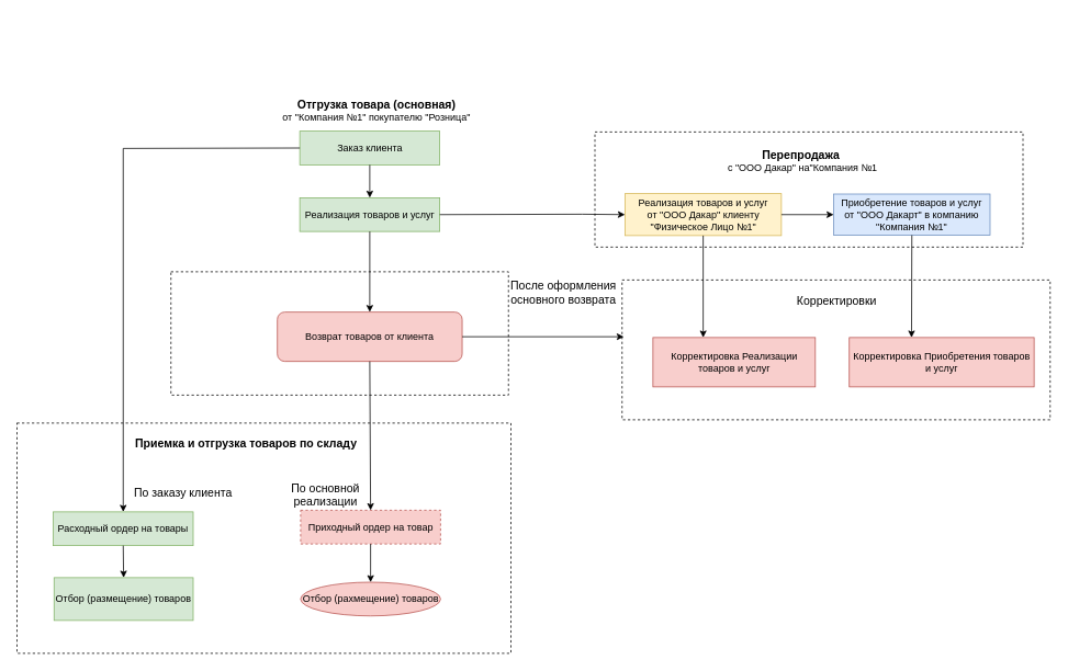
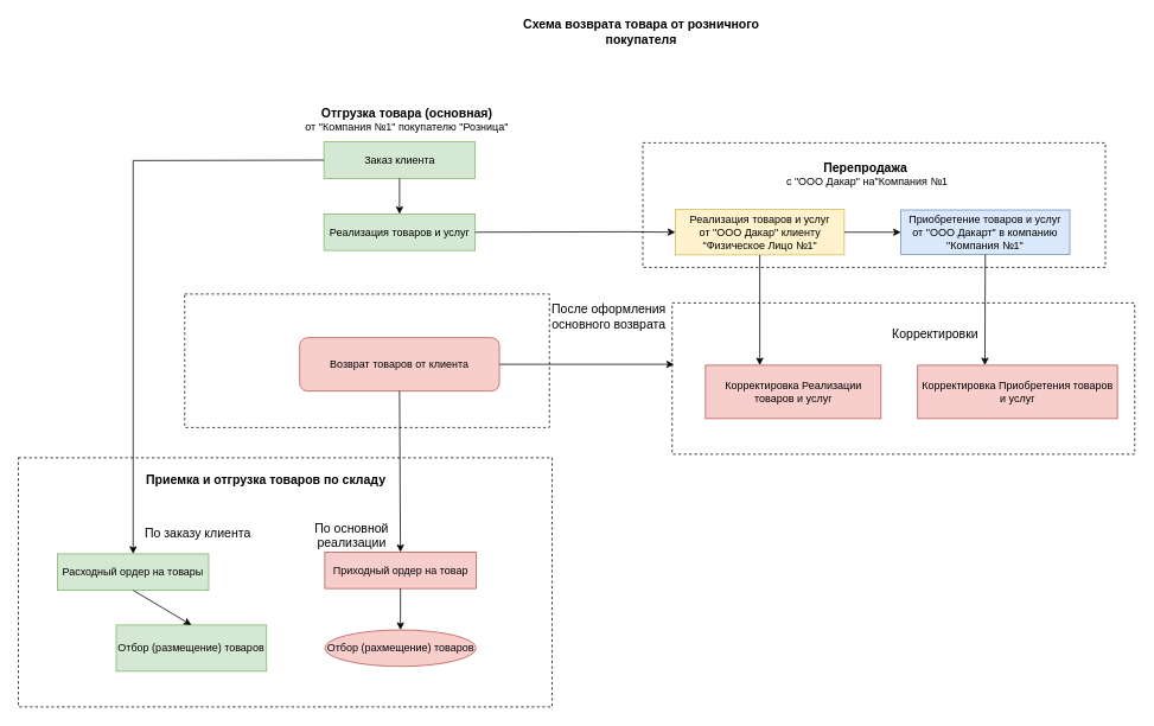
  <mxCell id="0" />
  <mxCell id="1" parent="0" />
  <mxCell id="2" value="" style="rounded=0;whiteSpace=wrap;html=1;dashed=1;" vertex="1" parent="1"><mxGeometry x="20" y="514" width="600" height="280" as="geometry" /></mxCell>
  <mxCell id="3" value="" style="rounded=0;whiteSpace=wrap;html=1;dashed=1;" vertex="1" parent="1"><mxGeometry x="755" y="340" width="520" height="170" as="geometry" /></mxCell>
  <mxCell id="4" value="" style="rounded=0;whiteSpace=wrap;html=1;dashed=1;" vertex="1" parent="1"><mxGeometry x="207" y="330" width="410" height="150" as="geometry" /></mxCell>
  <mxCell id="5" value="" style="rounded=0;whiteSpace=wrap;html=1;dashed=1;" vertex="1" parent="1"><mxGeometry x="722" y="160" width="520" height="140" as="geometry" /></mxCell>
+ <mxCell id="6" value="&lt;b&gt;&lt;font style=&quot;font-size: 14px;&quot;&gt;Схема возврата товара от розничного покупателя&lt;/font&gt;&lt;/b&gt;" style="text;html=1;align=center;verticalAlign=middle;whiteSpace=wrap;rounded=0;" vertex="1" parent="1"><mxGeometry x="561" y="20" width="319" height="30" as="geometry" /></mxCell>
  <mxCell id="7" value="Заказ клиента" style="rounded=0;whiteSpace=wrap;html=1;fillColor=#d5e8d4;strokeColor=#82b366;" vertex="1" parent="1"><mxGeometry x="363.5" y="159" width="170" height="41" as="geometry" /></mxCell>
  <mxCell id="8" value="&lt;font style=&quot;font-size: 14px;&quot;&gt;&lt;b&gt;Отгрузка товара (основная)&lt;/b&gt;&lt;/font&gt;&lt;div&gt;от &quot;Компания №1&quot; покупателю &quot;Розница&quot;&lt;/div&gt;" style="text;html=1;align=center;verticalAlign=middle;whiteSpace=wrap;rounded=0;" vertex="1" parent="1"><mxGeometry x="328.5" y="119" width="256" height="30" as="geometry" /></mxCell>
  <mxCell id="9" value="Реализация товаров и услуг" style="rounded=0;whiteSpace=wrap;html=1;fillColor=#d5e8d4;strokeColor=#82b366;" vertex="1" parent="1"><mxGeometry x="363.5" y="240" width="170" height="41" as="geometry" /></mxCell>
  <mxCell id="10" value="" style="endArrow=classic;html=1;rounded=0;exitX=0.5;exitY=1;exitDx=0;exitDy=0;entryX=0.5;entryY=0;entryDx=0;entryDy=0;" edge="1" parent="1" source="7" target="9"><mxGeometry width="50" height="50" relative="1" as="geometry"><mxPoint x="993.5" y="330" as="sourcePoint" /><mxPoint x="1043.5" y="280" as="targetPoint" /></mxGeometry></mxCell>
  <mxCell id="11" value="Реализация товаров и услуг&lt;div&gt;от &quot;ООО Дакар&quot; клиенту&lt;br&gt;&quot;Физическое Лицо №1&quot;&lt;br&gt;&lt;/div&gt;" style="rounded=0;whiteSpace=wrap;html=1;fillColor=#fff2cc;strokeColor=#d6b656;" vertex="1" parent="1"><mxGeometry x="758.5" y="235" width="190" height="51" as="geometry" /></mxCell>
  <mxCell id="12" value="Приобретение товаров и услуг&lt;br&gt;от &quot;ООО Дакарт&quot; в компанию &quot;Компания №1&quot;" style="rounded=0;whiteSpace=wrap;html=1;fillColor=#dae8fc;strokeColor=#6c8ebf;" vertex="1" parent="1"><mxGeometry x="1012" y="235.5" width="190" height="50" as="geometry" /></mxCell>
  <mxCell id="13" value="" style="endArrow=classic;html=1;rounded=0;exitX=1;exitY=0.5;exitDx=0;exitDy=0;entryX=0;entryY=0.5;entryDx=0;entryDy=0;" edge="1" parent="1" source="11" target="12"><mxGeometry width="50" height="50" relative="1" as="geometry"><mxPoint x="1398.5" y="330" as="sourcePoint" /><mxPoint x="1448.5" y="280" as="targetPoint" /></mxGeometry></mxCell>
  <mxCell id="14" value="&lt;b&gt;&lt;font style=&quot;font-size: 14px;&quot;&gt;Перепродажа&amp;nbsp;&lt;/font&gt;&lt;/b&gt;&lt;div&gt;с &quot;ООО Дакар&quot; на&quot;Компания №1&lt;/div&gt;" style="text;html=1;align=center;verticalAlign=middle;whiteSpace=wrap;rounded=0;" vertex="1" parent="1"><mxGeometry x="865.5" y="180" width="216.5" height="30" as="geometry" /></mxCell>
  <mxCell id="15" value="" style="endArrow=classic;html=1;rounded=0;exitX=1;exitY=0.5;exitDx=0;exitDy=0;entryX=0;entryY=0.5;entryDx=0;entryDy=0;" edge="1" parent="1" source="9" target="11"><mxGeometry width="50" height="50" relative="1" as="geometry"><mxPoint x="1106.5" y="330" as="sourcePoint" /><mxPoint x="737" y="180" as="targetPoint" /><Array as="points"><mxPoint x="706.5" y="260" /></Array></mxGeometry></mxCell>
  <mxCell id="16" value="Возврат товаров от клиента" style="whiteSpace=wrap;html=1;fillColor=#f8cecc;strokeColor=#b85450;rounded=1;" vertex="1" parent="1"><mxGeometry x="336.25" y="379" width="224.5" height="60" as="geometry" /></mxCell>
  <mxCell id="17" value="" style="endArrow=classic;html=1;rounded=0;exitX=0.5;exitY=1;exitDx=0;exitDy=0;entryX=0.5;entryY=0;entryDx=0;entryDy=0;" edge="1" parent="1" source="11"><mxGeometry width="50" height="50" relative="1" as="geometry"><mxPoint x="632" y="620" as="sourcePoint" /><mxPoint x="853.5" y="410" as="targetPoint" /></mxGeometry></mxCell>
  <mxCell id="18" value="" style="endArrow=classic;html=1;rounded=0;exitX=0.5;exitY=1;exitDx=0;exitDy=0;entryX=0.5;entryY=0;entryDx=0;entryDy=0;" edge="1" parent="1" source="12"><mxGeometry width="50" height="50" relative="1" as="geometry"><mxPoint x="632" y="620" as="sourcePoint" /><mxPoint x="1106.625" y="410" as="targetPoint" /></mxGeometry></mxCell>
  <mxCell id="19" value="Корректировка Приобретения товаров и услуг" style="rounded=0;whiteSpace=wrap;html=1;fillColor=#f8cecc;strokeColor=#b85450;" vertex="1" parent="1"><mxGeometry x="1031" y="410" width="224.5" height="60" as="geometry" /></mxCell>
  <mxCell id="20" value="Корректировка Реализации товаров и услуг" style="rounded=0;whiteSpace=wrap;html=1;fillColor=#f8cecc;strokeColor=#b85450;" vertex="1" parent="1"><mxGeometry x="792.5" y="410" width="197.25" height="60" as="geometry" /></mxCell>
- <mxCell id="21" value="&lt;span style=&quot;font-size: 14px;&quot;&gt;Корректировки&lt;/span&gt;" style="text;html=1;align=center;verticalAlign=middle;whiteSpace=wrap;rounded=0;" vertex="1" parent="1"><mxGeometry x="886" y="350" width="260" height="30" as="geometry" /></mxCell>
+ <mxCell id="21" value="&lt;span style=&quot;font-size: 14px;&quot;&gt;Корректировки&lt;/span&gt;" style="text;html=1;align=center;verticalAlign=middle;whiteSpace=wrap;rounded=0;" vertex="1" parent="1"><mxGeometry x="921" y="360" width="260" height="30" as="geometry" /></mxCell>
  <mxCell id="22" value="&lt;font style=&quot;font-size: 12px;&quot; face=&quot;Arial&quot;&gt;Расходный ордер на товары&lt;/font&gt;" style="rounded=0;whiteSpace=wrap;html=1;fillColor=#d5e8d4;strokeColor=#82b366;" vertex="1" parent="1"><mxGeometry x="64" y="622" width="170" height="41" as="geometry" /></mxCell>
- <mxCell id="23" value="&lt;font style=&quot;font-size: 12px;&quot; face=&quot;Arial&quot;&gt;Отбор (размещение) товаров&lt;/font&gt;" style="rounded=0;whiteSpace=wrap;html=1;fillColor=#d5e8d4;strokeColor=#82b366;" vertex="1" parent="1"><mxGeometry x="65" y="702" width="169" height="52" as="geometry" /></mxCell>
+ <mxCell id="23" value="&lt;font style=&quot;font-size: 12px;&quot; face=&quot;Arial&quot;&gt;Отбор (размещение) товаров&lt;/font&gt;" style="rounded=0;whiteSpace=wrap;html=1;fillColor=#d5e8d4;strokeColor=#82b366;" vertex="1" parent="1"><mxGeometry x="130" y="702" width="169" height="52" as="geometry" /></mxCell>
  <mxCell id="24" value="" style="endArrow=classic;html=1;rounded=0;exitX=0.5;exitY=1;exitDx=0;exitDy=0;entryX=0.5;entryY=0;entryDx=0;entryDy=0;" edge="1" parent="1" source="22" target="23"><mxGeometry width="50" height="50" relative="1" as="geometry"><mxPoint x="403.5" y="842" as="sourcePoint" /><mxPoint x="453.5" y="792" as="targetPoint" /></mxGeometry></mxCell>
- <mxCell id="25" value="&lt;font style=&quot;font-size: 12px;&quot; face=&quot;Arial&quot;&gt;Приходный ордер на товар&lt;/font&gt;" style="rounded=0;whiteSpace=wrap;html=1;fillColor=#f8cecc;strokeColor=#b85450;dashed=1;" vertex="1" parent="1"><mxGeometry x="364.5" y="620" width="170" height="41" as="geometry" /></mxCell>
+ <mxCell id="25" value="&lt;font style=&quot;font-size: 12px;&quot; face=&quot;Arial&quot;&gt;Приходный ордер на товар&lt;/font&gt;" style="rounded=0;whiteSpace=wrap;html=1;fillColor=#f8cecc;strokeColor=#b85450;" vertex="1" parent="1"><mxGeometry x="364.5" y="620" width="170" height="41" as="geometry" /></mxCell>
  <mxCell id="26" value="" style="endArrow=classic;html=1;rounded=0;exitX=0.5;exitY=1;exitDx=0;exitDy=0;entryX=0.5;entryY=0;entryDx=0;entryDy=0;" edge="1" parent="1" source="16" target="25"><mxGeometry width="50" height="50" relative="1" as="geometry"><mxPoint x="734" y="780" as="sourcePoint" /><mxPoint x="450" y="630" as="targetPoint" /></mxGeometry></mxCell>
- <mxCell id="27" value="" style="endArrow=classic;html=1;rounded=0;exitX=0.5;exitY=1;exitDx=0;exitDy=0;entryX=0.5;entryY=0;entryDx=0;entryDy=0;" edge="1" parent="1" source="9" target="16"><mxGeometry width="50" height="50" relative="1" as="geometry"><mxPoint x="550" y="470" as="sourcePoint" /><mxPoint x="448.5" y="370" as="targetPoint" /></mxGeometry></mxCell>
  <mxCell id="28" value="" style="endArrow=classic;html=1;rounded=0;exitX=0;exitY=0.5;exitDx=0;exitDy=0;entryX=0.5;entryY=0;entryDx=0;entryDy=0;" edge="1" parent="1" source="7" target="22"><mxGeometry width="50" height="50" relative="1" as="geometry"><mxPoint x="550" y="470" as="sourcePoint" /><mxPoint x="600" y="420" as="targetPoint" /><Array as="points"><mxPoint x="149" y="180" /></Array></mxGeometry></mxCell>
  <mxCell id="29" value="&lt;span style=&quot;font-size: 14px;&quot;&gt;&lt;b&gt;Приемка и отгрузка товаров по складу&lt;/b&gt;&lt;/span&gt;" style="text;html=1;align=center;verticalAlign=middle;whiteSpace=wrap;rounded=0;" vertex="1" parent="1"><mxGeometry x="154" y="524" width="289.25" height="30" as="geometry" /></mxCell>
  <mxCell id="30" value="&lt;span style=&quot;font-size: 14px;&quot;&gt;После оформления основного возврата&lt;/span&gt;" style="text;html=1;align=center;verticalAlign=middle;whiteSpace=wrap;rounded=0;" vertex="1" parent="1"><mxGeometry x="608.5" y="340" width="150" height="30" as="geometry" /></mxCell>
  <mxCell id="31" value="&lt;span style=&quot;font-size: 14px;&quot;&gt;По заказу клиента&lt;/span&gt;" style="text;html=1;align=center;verticalAlign=middle;whiteSpace=wrap;rounded=0;" vertex="1" parent="1"><mxGeometry x="107.25" y="584" width="230" height="30" as="geometry" /></mxCell>
  <mxCell id="32" value="&lt;span style=&quot;font-size: 14px;&quot;&gt;По основной реализации&lt;/span&gt;" style="text;html=1;align=center;verticalAlign=middle;whiteSpace=wrap;rounded=0;" vertex="1" parent="1"><mxGeometry x="320" y="586" width="150" height="30" as="geometry" /></mxCell>
  <mxCell id="33" value="&lt;font style=&quot;font-size: 12px;&quot; face=&quot;Arial&quot;&gt;Отбор (рахмещение) товаров&lt;/font&gt;" style="ellipse;whiteSpace=wrap;html=1;fillColor=#f8cecc;strokeColor=#b85450;" vertex="1" parent="1"><mxGeometry x="364.5" y="707.5" width="170" height="41" as="geometry" /></mxCell>
  <mxCell id="34" value="" style="endArrow=classic;html=1;rounded=0;exitX=0.5;exitY=1;exitDx=0;exitDy=0;entryX=0.5;entryY=0;entryDx=0;entryDy=0;" edge="1" parent="1" source="25" target="33"><mxGeometry width="50" height="50" relative="1" as="geometry"><mxPoint x="680" y="640" as="sourcePoint" /><mxPoint x="730" y="590" as="targetPoint" /></mxGeometry></mxCell>
  <mxCell id="35" value="" style="endArrow=classic;html=1;rounded=0;exitX=1;exitY=0.5;exitDx=0;exitDy=0;entryX=0.004;entryY=0.406;entryDx=0;entryDy=0;entryPerimeter=0;" edge="1" parent="1" source="16" target="3"><mxGeometry width="50" height="50" relative="1" as="geometry"><mxPoint x="680" y="440" as="sourcePoint" /><mxPoint x="730" y="390" as="targetPoint" /></mxGeometry></mxCell>
